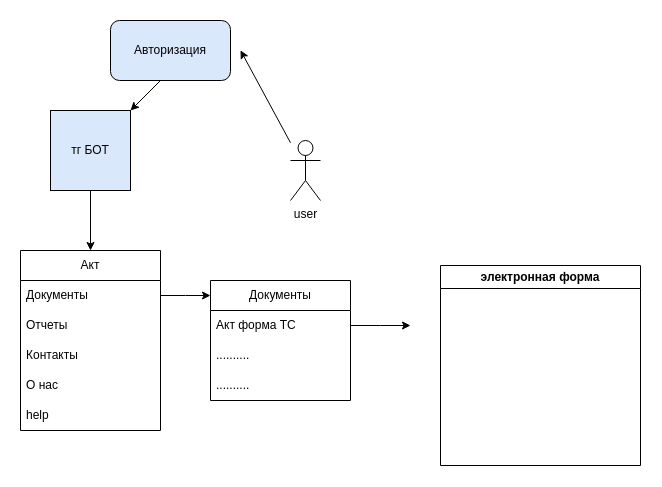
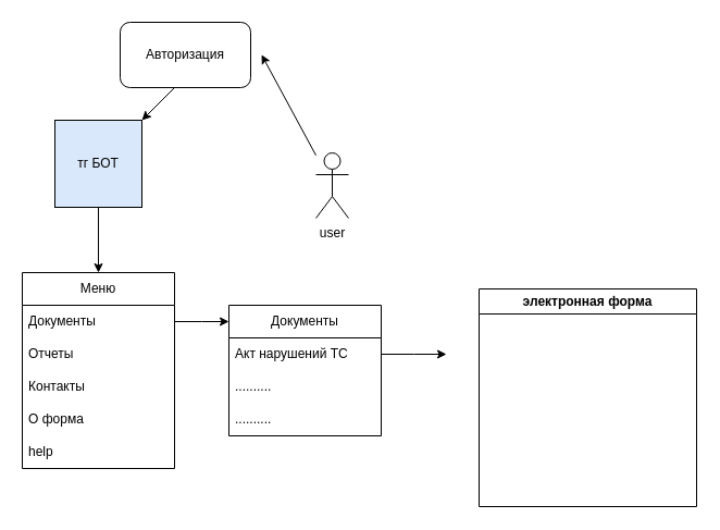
  <mxCell id="0" />
  <mxCell id="1" parent="0" />
  <mxCell id="2" value="user" style="shape=umlActor;verticalLabelPosition=bottom;verticalAlign=top;html=1;outlineConnect=0;" vertex="1" parent="1"><mxGeometry x="290" y="140" width="30" height="60" as="geometry" /></mxCell>
  <mxCell id="3" value="" style="endArrow=classic;html=1;rounded=0;exitX=0.5;exitY=1;exitDx=0;exitDy=0;" edge="1" parent="1" source="4"><mxGeometry width="50" height="50" relative="1" as="geometry"><mxPoint x="90" y="200" as="sourcePoint" /><mxPoint x="90" y="250" as="targetPoint" /></mxGeometry></mxCell>
  <mxCell id="4" value="тг БОТ" style="whiteSpace=wrap;html=1;aspect=fixed;fillColor=#dae8fc;" vertex="1" parent="1"><mxGeometry x="50" y="110" width="80" height="80" as="geometry" /></mxCell>
  <mxCell id="5" value="" style="endArrow=classic;html=1;rounded=0;" edge="1" parent="1"><mxGeometry width="50" height="50" relative="1" as="geometry"><mxPoint x="160" y="80" as="sourcePoint" /><mxPoint x="130" y="110" as="targetPoint" /></mxGeometry></mxCell>
- <mxCell id="6" value="Акт" style="swimlane;fontStyle=0;childLayout=stackLayout;horizontal=1;startSize=30;horizontalStack=0;resizeParent=1;resizeParentMax=0;resizeLast=0;collapsible=1;marginBottom=0;whiteSpace=wrap;html=1;" vertex="1" parent="1"><mxGeometry x="20" y="250" width="140" height="180" as="geometry" /></mxCell>
+ <mxCell id="6" value="Меню" style="swimlane;fontStyle=0;childLayout=stackLayout;horizontal=1;startSize=30;horizontalStack=0;resizeParent=1;resizeParentMax=0;resizeLast=0;collapsible=1;marginBottom=0;whiteSpace=wrap;html=1;" vertex="1" parent="1"><mxGeometry x="20" y="250" width="140" height="180" as="geometry" /></mxCell>
  <mxCell id="7" style="edgeStyle=orthogonalEdgeStyle;rounded=0;orthogonalLoop=1;jettySize=auto;html=1;exitX=1;exitY=0.5;exitDx=0;exitDy=0;" edge="1" parent="6" source="8"><mxGeometry relative="1" as="geometry"><mxPoint x="190" y="45" as="targetPoint" /></mxGeometry></mxCell>
  <mxCell id="8" value="Документы" style="text;strokeColor=none;fillColor=none;align=left;verticalAlign=middle;spacingLeft=4;spacingRight=4;overflow=hidden;points=[[0,0.5],[1,0.5]];portConstraint=eastwest;rotatable=0;whiteSpace=wrap;html=1;" vertex="1" parent="6"><mxGeometry y="30" width="140" height="30" as="geometry" /></mxCell>
  <mxCell id="9" value="Отчеты" style="text;strokeColor=none;fillColor=none;align=left;verticalAlign=middle;spacingLeft=4;spacingRight=4;overflow=hidden;points=[[0,0.5],[1,0.5]];portConstraint=eastwest;rotatable=0;whiteSpace=wrap;html=1;" vertex="1" parent="6"><mxGeometry y="60" width="140" height="30" as="geometry" /></mxCell>
  <mxCell id="10" value="Контакты" style="text;strokeColor=none;fillColor=none;align=left;verticalAlign=middle;spacingLeft=4;spacingRight=4;overflow=hidden;points=[[0,0.5],[1,0.5]];portConstraint=eastwest;rotatable=0;whiteSpace=wrap;html=1;" vertex="1" parent="6"><mxGeometry y="90" width="140" height="30" as="geometry" /></mxCell>
- <mxCell id="11" value="О нас" style="text;strokeColor=none;fillColor=none;align=left;verticalAlign=middle;spacingLeft=4;spacingRight=4;overflow=hidden;points=[[0,0.5],[1,0.5]];portConstraint=eastwest;rotatable=0;whiteSpace=wrap;html=1;" vertex="1" parent="6"><mxGeometry y="120" width="140" height="30" as="geometry" /></mxCell>
+ <mxCell id="11" value="О форма" style="text;strokeColor=none;fillColor=none;align=left;verticalAlign=middle;spacingLeft=4;spacingRight=4;overflow=hidden;points=[[0,0.5],[1,0.5]];portConstraint=eastwest;rotatable=0;whiteSpace=wrap;html=1;" vertex="1" parent="6"><mxGeometry y="120" width="140" height="30" as="geometry" /></mxCell>
  <mxCell id="12" value="help" style="text;strokeColor=none;fillColor=none;align=left;verticalAlign=middle;spacingLeft=4;spacingRight=4;overflow=hidden;points=[[0,0.5],[1,0.5]];portConstraint=eastwest;rotatable=0;whiteSpace=wrap;html=1;" vertex="1" parent="6"><mxGeometry y="150" width="140" height="30" as="geometry" /></mxCell>
  <mxCell id="13" value="Документы" style="swimlane;fontStyle=0;childLayout=stackLayout;horizontal=1;startSize=30;horizontalStack=0;resizeParent=1;resizeParentMax=0;resizeLast=0;collapsible=1;marginBottom=0;whiteSpace=wrap;html=1;" vertex="1" parent="1"><mxGeometry x="210" y="280" width="140" height="120" as="geometry" /></mxCell>
  <mxCell id="14" style="edgeStyle=orthogonalEdgeStyle;rounded=0;orthogonalLoop=1;jettySize=auto;html=1;exitX=1;exitY=0.5;exitDx=0;exitDy=0;" edge="1" parent="13" source="15"><mxGeometry relative="1" as="geometry"><mxPoint x="200" y="45" as="targetPoint" /></mxGeometry></mxCell>
- <mxCell id="15" value="Акт форма ТС" style="text;strokeColor=none;fillColor=none;align=left;verticalAlign=middle;spacingLeft=4;spacingRight=4;overflow=hidden;points=[[0,0.5],[1,0.5]];portConstraint=eastwest;rotatable=0;whiteSpace=wrap;html=1;" vertex="1" parent="13"><mxGeometry y="30" width="140" height="30" as="geometry" /></mxCell>
+ <mxCell id="15" value="Акт нарушений ТС" style="text;strokeColor=none;fillColor=none;align=left;verticalAlign=middle;spacingLeft=4;spacingRight=4;overflow=hidden;points=[[0,0.5],[1,0.5]];portConstraint=eastwest;rotatable=0;whiteSpace=wrap;html=1;" vertex="1" parent="13"><mxGeometry y="30" width="140" height="30" as="geometry" /></mxCell>
  <mxCell id="16" value=".........." style="text;strokeColor=none;fillColor=none;align=left;verticalAlign=middle;spacingLeft=4;spacingRight=4;overflow=hidden;points=[[0,0.5],[1,0.5]];portConstraint=eastwest;rotatable=0;whiteSpace=wrap;html=1;" vertex="1" parent="13"><mxGeometry y="60" width="140" height="30" as="geometry" /></mxCell>
  <mxCell id="17" value=".........." style="text;strokeColor=none;fillColor=none;align=left;verticalAlign=middle;spacingLeft=4;spacingRight=4;overflow=hidden;points=[[0,0.5],[1,0.5]];portConstraint=eastwest;rotatable=0;whiteSpace=wrap;html=1;" vertex="1" parent="13"><mxGeometry y="90" width="140" height="30" as="geometry" /></mxCell>
- <mxCell id="18" value="Авторизация" style="rounded=1;whiteSpace=wrap;html=1;fillColor=#dae8fc;" vertex="1" parent="1"><mxGeometry x="110" y="20" width="120" height="60" as="geometry" /></mxCell>
+ <mxCell id="18" value="Авторизация" style="rounded=1;whiteSpace=wrap;html=1;" vertex="1" parent="1"><mxGeometry x="110" y="20" width="120" height="60" as="geometry" /></mxCell>
  <mxCell id="19" value="" style="endArrow=classic;html=1;rounded=0;" edge="1" parent="1" source="2"><mxGeometry width="50" height="50" relative="1" as="geometry"><mxPoint x="280" y="49.8" as="sourcePoint" /><mxPoint x="240" y="49.8" as="targetPoint" /></mxGeometry></mxCell>
  <mxCell id="20" value="электронная форма" style="swimlane;whiteSpace=wrap;html=1;" vertex="1" parent="1"><mxGeometry x="440" y="265" width="200" height="200" as="geometry" /></mxCell>
